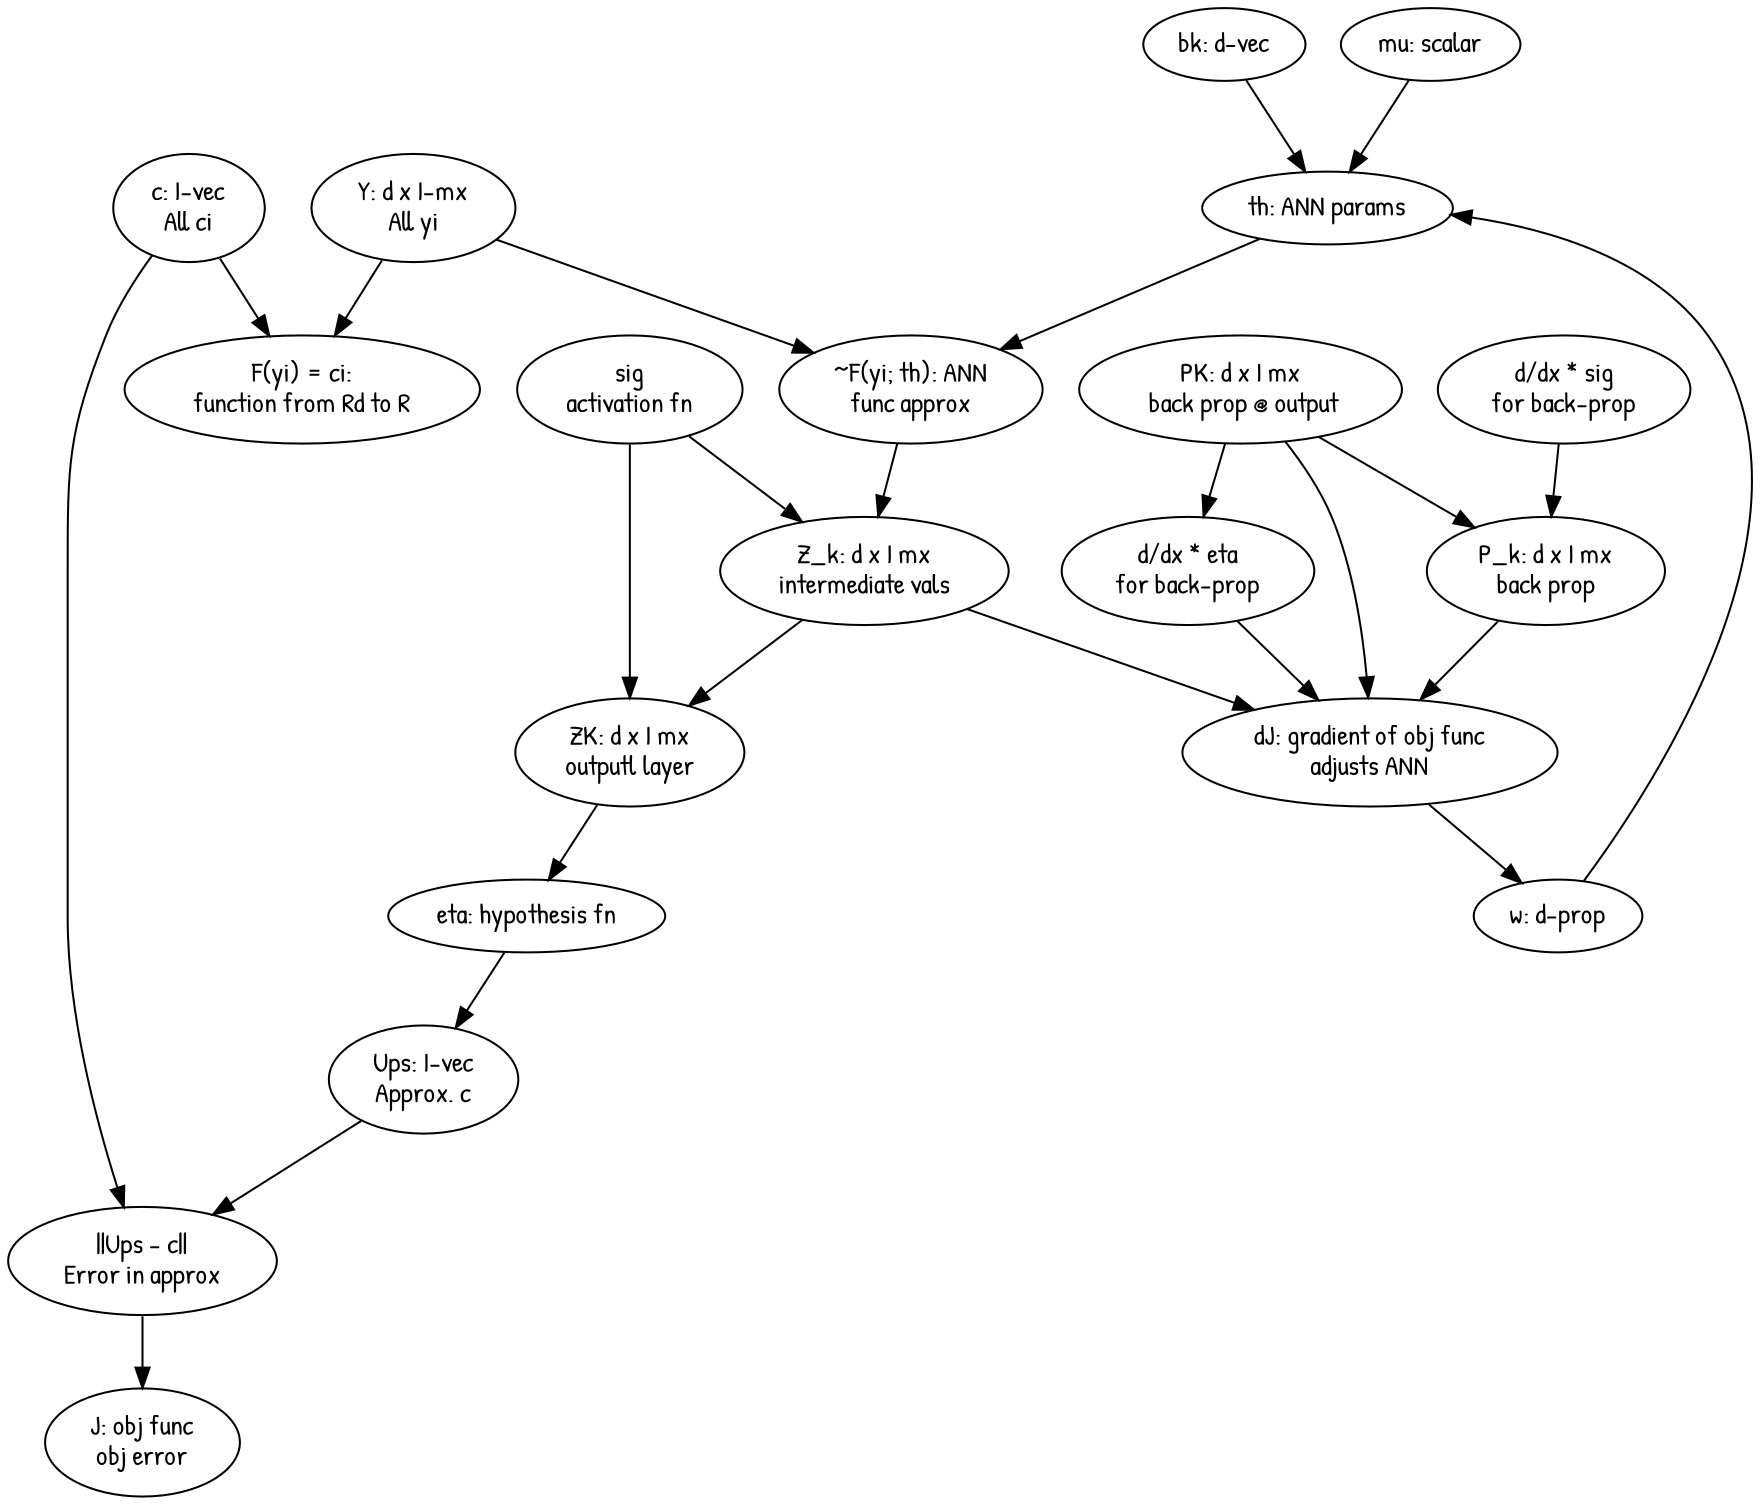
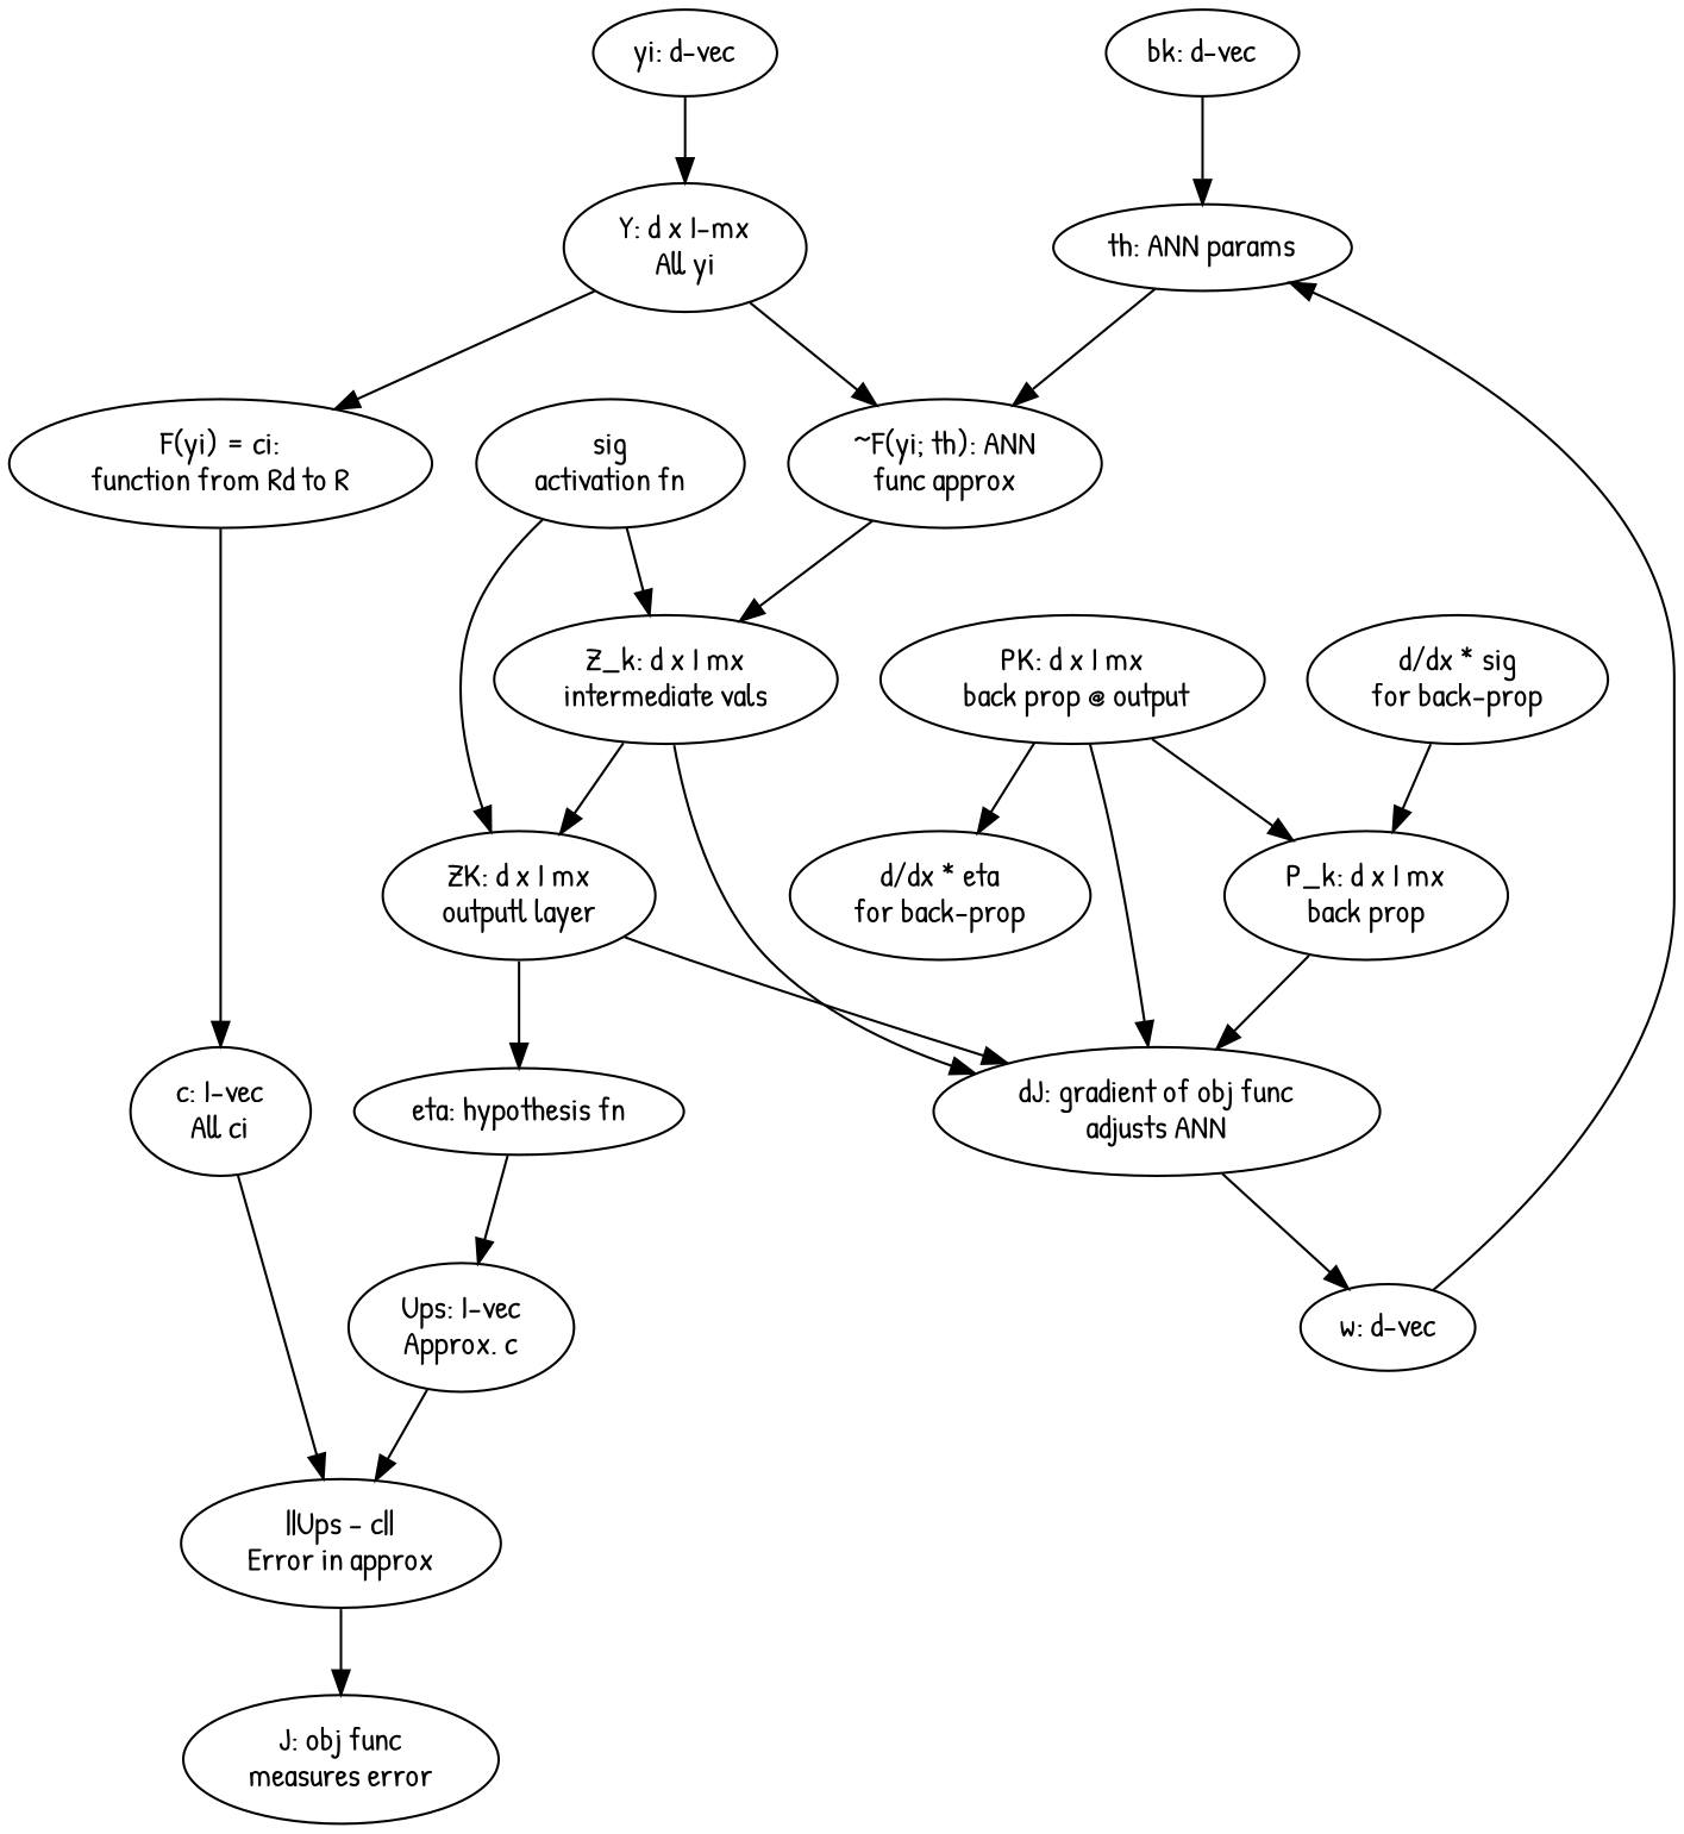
  digraph {
    fontname="Patrick Hand"
    node [fontname="Patrick Hand"]
    edge [fontname="Patrick Hand"]
    n1 [label="th: ANN params"]
    n2 [label="~F(yi; th): ANN\nfunc approx"]
    n3 [label="bk: d-vec"]
+   n4 [label="yi: d-vec"]
    n5 [label="Y: d x I-mx\nAll yi"]
    n6 [label="F(yi) = ci:\nfunction from Rd to R"]
    n7 [label="c: I-vec\nAll ci"]
    n8 [label="Z_k: d x I mx\nintermediate vals"]
-   n9 [label="w: d-prop"]
-   n10 [label="mu: scalar"]
+   n9 [label="w: d-vec"]
    n11 [label="||Ups - c||\nError in approx"]
-   n12 [label="J: obj func\nobj error"]
+   n12 [label="J: obj func\nmeasures error"]
    n13 [label="Ups: I-vec\nApprox. c"]
    n14 [label="ZK: d x I mx\noutputl layer"]
    n15 [label="dJ: gradient of obj func\nadjusts ANN"]
    n16 [label="sig\nactivation fn"]
    n17 [label="eta: hypothesis fn"]
    n18 [label="d/dx * sig\nfor back-prop"]
    n19 [label="P_k: d x I mx\nback prop"]
    n20 [label="PK: d x I mx\n back prop @ output"]
    n21 [label="d/dx * eta\nfor back-prop"]
    n1 -> n2
    n2 -> n8
    n3 -> n1
+   n4 -> n5
    n5 -> n2
    n5 -> n6
-   n7 -> n6
+   n6 -> n7
    n7 -> n11
    n8 -> n14
    n8 -> n15
    n9 -> n1
-   n10 -> n1
    n11 -> n12
    n13 -> n11
-   n21 -> n15
+   n14 -> n15
    n14 -> n17
    n15 -> n9
    n16 -> n8
    n16 -> n14
    n17 -> n13
    n18 -> n19
    n19 -> n15
    n20 -> n15
    n20 -> n19
    n20 -> n21
  }
